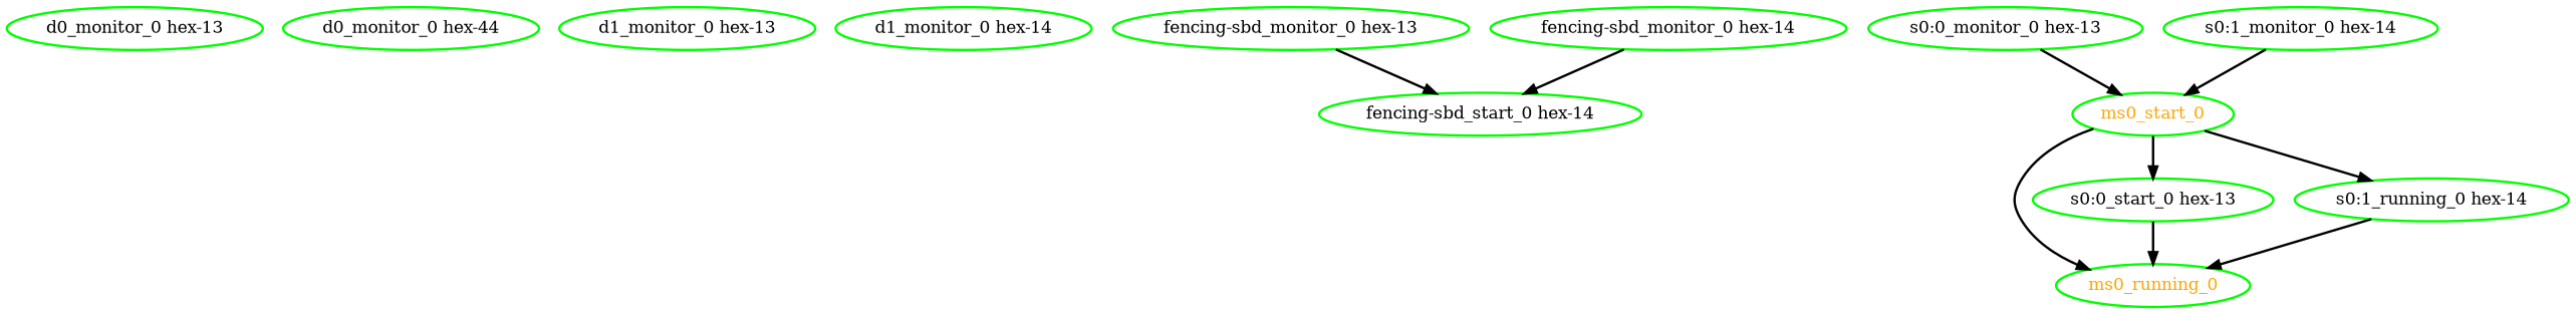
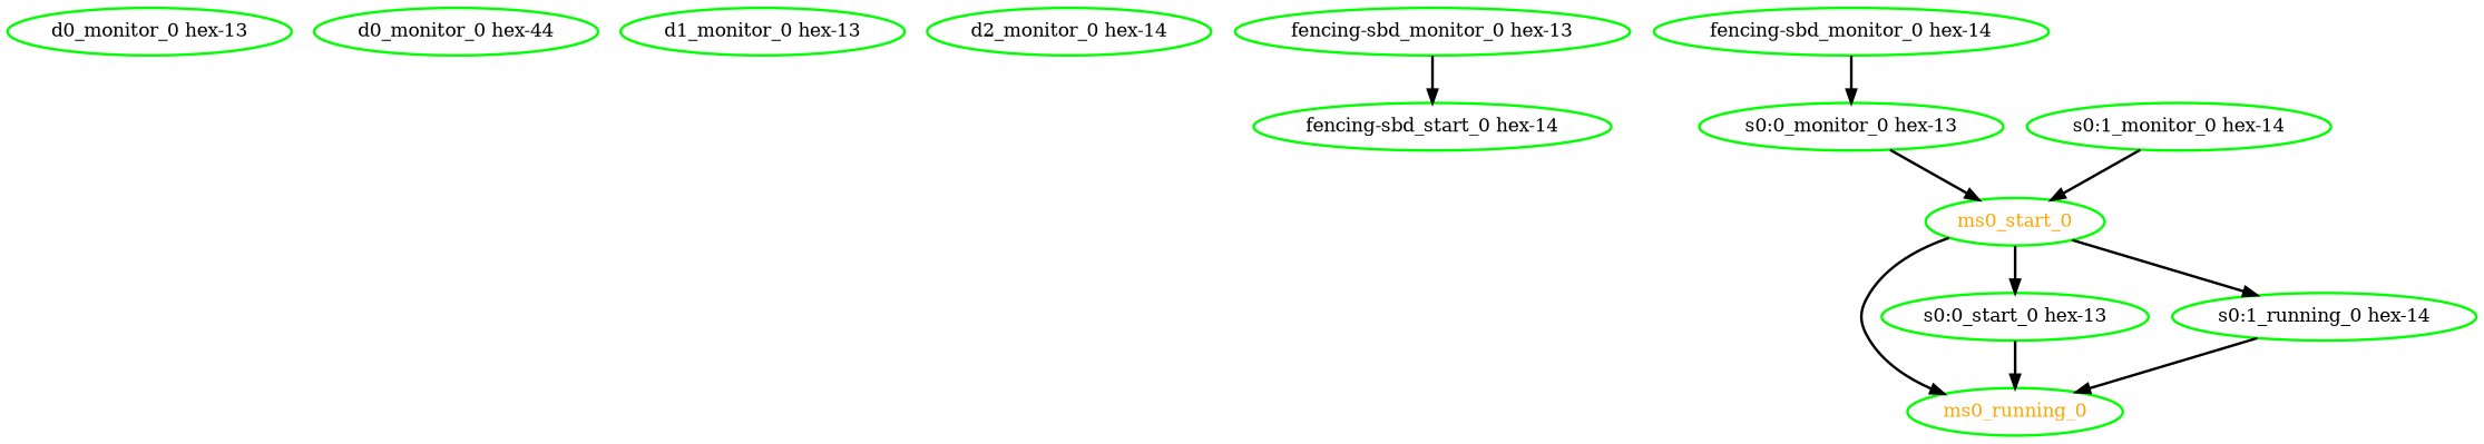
  digraph {
    node [color=green fontcolor=black style=bold]
    edge [style=bold]
    "d0_monitor_0 hex-13"
    n2 [label="d0_monitor_0 hex-44"]
    "d1_monitor_0 hex-13"
-   "d1_monitor_0 hex-14"
+   "d1_monitor_0 hex-14" [label="d2_monitor_0 hex-14"]
    "fencing-sbd_monitor_0 hex-13"
    "fencing-sbd_start_0 hex-14"
    "fencing-sbd_monitor_0 hex-14"
    ms0_running_0 [fontcolor=orange]
    ms0_start_0 [fontcolor=orange]
    "s0:0_start_0 hex-13"
    n11 [label="s0:1_running_0 hex-14"]
    "s0:0_monitor_0 hex-13"
    "s0:1_monitor_0 hex-14"
    "fencing-sbd_monitor_0 hex-13" -> "fencing-sbd_start_0 hex-14"
-   "fencing-sbd_monitor_0 hex-14" -> "fencing-sbd_start_0 hex-14"
+   "fencing-sbd_monitor_0 hex-14" -> "s0:0_monitor_0 hex-13"
    ms0_start_0 -> ms0_running_0
    ms0_start_0 -> "s0:0_start_0 hex-13"
    ms0_start_0 -> n11
    "s0:0_start_0 hex-13" -> ms0_running_0
    n11 -> ms0_running_0
    "s0:0_monitor_0 hex-13" -> ms0_start_0
    "s0:1_monitor_0 hex-14" -> ms0_start_0
  }
